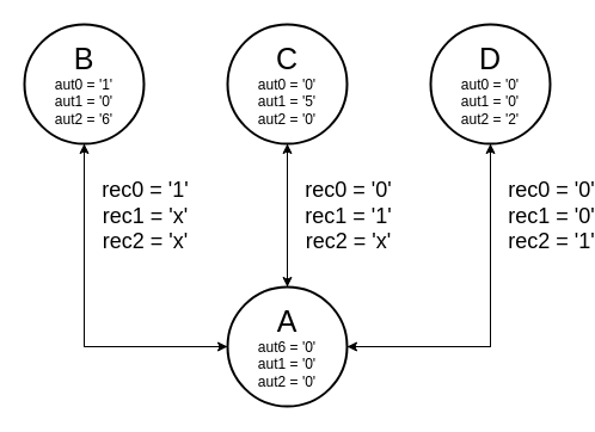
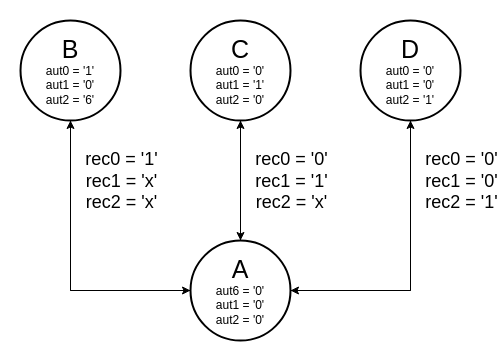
  <mxCell id="0" />
  <mxCell id="1" parent="0" />
  <mxCell id="2" style="edgeStyle=orthogonalEdgeStyle;rounded=0;orthogonalLoop=1;jettySize=auto;html=1;entryX=0.5;entryY=1;entryDx=0;entryDy=0;entryPerimeter=0;" edge="1" parent="1" source="8" target="14"><mxGeometry relative="1" as="geometry" /></mxCell>
  <mxCell id="3" value="rec0 = '1'&lt;br style=&quot;font-size: 18px;&quot;&gt;rec1 = 'x'&lt;br style=&quot;font-size: 18px;&quot;&gt;&lt;div style=&quot;font-size: 18px;&quot;&gt;rec2 = 'x'&lt;/div&gt;" style="edgeLabel;html=1;align=center;verticalAlign=middle;resizable=0;points=[];fontSize=18;" vertex="1" connectable="0" parent="2"><mxGeometry x="0.214" y="-1" relative="1" as="geometry"><mxPoint x="49" y="-54" as="offset" /></mxGeometry></mxCell>
  <mxCell id="4" style="edgeStyle=orthogonalEdgeStyle;rounded=0;orthogonalLoop=1;jettySize=auto;html=1;entryX=0.5;entryY=1;entryDx=0;entryDy=0;entryPerimeter=0;fillColor=#f8cecc;strokeColor=#000000;" edge="1" parent="1" source="8" target="10"><mxGeometry relative="1" as="geometry" /></mxCell>
  <mxCell id="5" value="&lt;font style=&quot;font-size: 18px;&quot;&gt;rec0 = '0'&lt;br&gt;rec1 = '0'&lt;br&gt;&lt;/font&gt;&lt;div style=&quot;font-size: 18px;&quot;&gt;&lt;font style=&quot;font-size: 18px;&quot;&gt;rec2 = '1&lt;/font&gt;'&lt;/div&gt;" style="edgeLabel;html=1;align=center;verticalAlign=middle;resizable=0;points=[];" vertex="1" connectable="0" parent="4"><mxGeometry x="0.476" y="-5" relative="1" as="geometry"><mxPoint x="45" y="-16" as="offset" /></mxGeometry></mxCell>
  <mxCell id="6" style="edgeStyle=orthogonalEdgeStyle;rounded=0;orthogonalLoop=1;jettySize=auto;html=1;entryX=0.5;entryY=1;entryDx=0;entryDy=0;entryPerimeter=0;" edge="1" parent="1" source="8" target="12"><mxGeometry relative="1" as="geometry" /></mxCell>
  <mxCell id="7" value="&lt;font style=&quot;font-size: 18px;&quot;&gt;rec0 = '0'&lt;br style=&quot;font-size: 18px;&quot;&gt;rec1 = '1'&lt;br style=&quot;font-size: 18px;&quot;&gt;&lt;/font&gt;&lt;div style=&quot;font-size: 18px;&quot;&gt;&lt;font style=&quot;font-size: 18px;&quot;&gt;rec2 = 'x'&lt;/font&gt;&lt;/div&gt;" style="edgeLabel;html=1;align=center;verticalAlign=middle;resizable=0;points=[];fontSize=18;" vertex="1" connectable="0" parent="6"><mxGeometry x="-0.233" y="-3" relative="1" as="geometry"><mxPoint x="47" y="-14" as="offset" /></mxGeometry></mxCell>
  <mxCell id="8" value="&lt;font style=&quot;font-size: 25px;&quot;&gt;A&lt;/font&gt;&lt;br&gt;&lt;div&gt;aut6 = '0'&lt;/div&gt;&lt;div&gt;aut1 = '0'&lt;br&gt;aut2 = '0'&lt;br&gt;&lt;/div&gt;" style="strokeWidth=2;html=1;shape=mxgraph.flowchart.start_2;whiteSpace=wrap;" vertex="1" parent="1"><mxGeometry x="190" y="240" width="100" height="100" as="geometry" /></mxCell>
  <mxCell id="9" style="edgeStyle=orthogonalEdgeStyle;rounded=0;orthogonalLoop=1;jettySize=auto;html=1;entryX=1;entryY=0.5;entryDx=0;entryDy=0;entryPerimeter=0;" edge="1" parent="1" source="10" target="8"><mxGeometry relative="1" as="geometry"><Array as="points"><mxPoint x="410" y="290" /></Array></mxGeometry></mxCell>
- <mxCell id="10" value="&lt;font style=&quot;font-size: 25px;&quot;&gt;D&lt;/font&gt;&lt;br&gt;&lt;div&gt;aut0 = '0'&lt;/div&gt;&lt;div&gt;aut1 = '0'&lt;br&gt;aut2 = '2'&lt;br&gt;&lt;/div&gt;" style="strokeWidth=2;html=1;shape=mxgraph.flowchart.start_2;whiteSpace=wrap;" vertex="1" parent="1"><mxGeometry x="360" y="20" width="100" height="100" as="geometry" /></mxCell>
+ <mxCell id="10" value="&lt;font style=&quot;font-size: 25px;&quot;&gt;D&lt;/font&gt;&lt;br&gt;&lt;div&gt;aut0 = '0'&lt;/div&gt;&lt;div&gt;aut1 = '0'&lt;br&gt;aut2 = '1'&lt;br&gt;&lt;/div&gt;" style="strokeWidth=2;html=1;shape=mxgraph.flowchart.start_2;whiteSpace=wrap;" vertex="1" parent="1"><mxGeometry x="360" y="20" width="100" height="100" as="geometry" /></mxCell>
  <mxCell id="11" style="edgeStyle=orthogonalEdgeStyle;rounded=0;orthogonalLoop=1;jettySize=auto;html=1;entryX=0.5;entryY=0;entryDx=0;entryDy=0;entryPerimeter=0;" edge="1" parent="1" source="12" target="8"><mxGeometry relative="1" as="geometry" /></mxCell>
- <mxCell id="12" value="&lt;font style=&quot;font-size: 25px;&quot;&gt;C&lt;/font&gt;&lt;br&gt;&lt;div&gt;aut0 = '0'&lt;/div&gt;&lt;div&gt;aut1 = '5'&lt;br&gt;aut2 = '0'&lt;br&gt;&lt;/div&gt;" style="strokeWidth=2;html=1;shape=mxgraph.flowchart.start_2;whiteSpace=wrap;" vertex="1" parent="1"><mxGeometry x="190" y="20" width="100" height="100" as="geometry" /></mxCell>
+ <mxCell id="12" value="&lt;font style=&quot;font-size: 25px;&quot;&gt;C&lt;/font&gt;&lt;br&gt;&lt;div&gt;aut0 = '0'&lt;/div&gt;&lt;div&gt;aut1 = '1'&lt;br&gt;aut2 = '0'&lt;br&gt;&lt;/div&gt;" style="strokeWidth=2;html=1;shape=mxgraph.flowchart.start_2;whiteSpace=wrap;" vertex="1" parent="1"><mxGeometry x="190" y="20" width="100" height="100" as="geometry" /></mxCell>
  <mxCell id="13" style="edgeStyle=orthogonalEdgeStyle;rounded=0;orthogonalLoop=1;jettySize=auto;html=1;entryX=0;entryY=0.5;entryDx=0;entryDy=0;entryPerimeter=0;" edge="1" parent="1" source="14" target="8"><mxGeometry relative="1" as="geometry"><mxPoint x="120" y="290" as="targetPoint" /><Array as="points"><mxPoint x="70" y="290" /></Array></mxGeometry></mxCell>
  <mxCell id="14" value="&lt;font style=&quot;font-size: 25px;&quot;&gt;B&lt;/font&gt;&lt;br&gt;&lt;div&gt;aut0 = '1'&lt;/div&gt;&lt;div&gt;aut1 = '0'&lt;br&gt;aut2 = '6'&lt;br&gt;&lt;/div&gt;" style="strokeWidth=2;html=1;shape=mxgraph.flowchart.start_2;whiteSpace=wrap;" vertex="1" parent="1"><mxGeometry x="20" y="20" width="100" height="100" as="geometry" /></mxCell>
